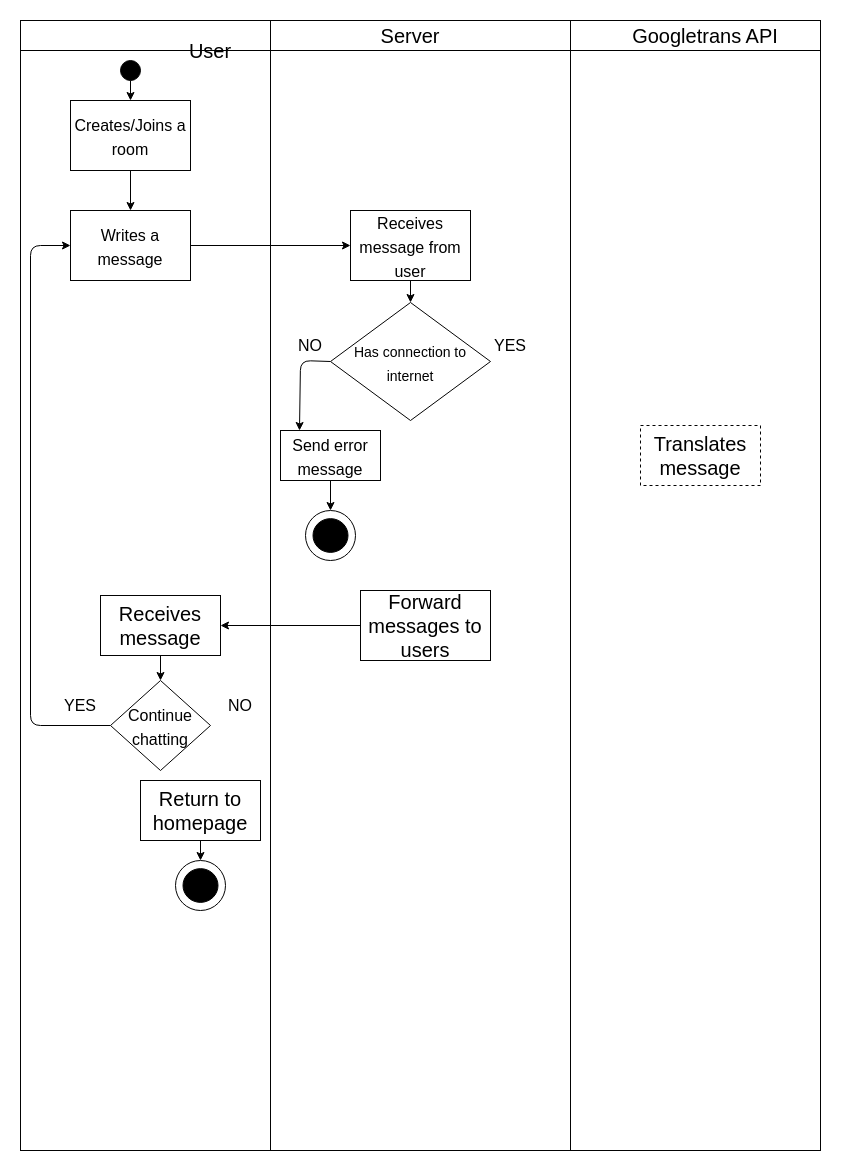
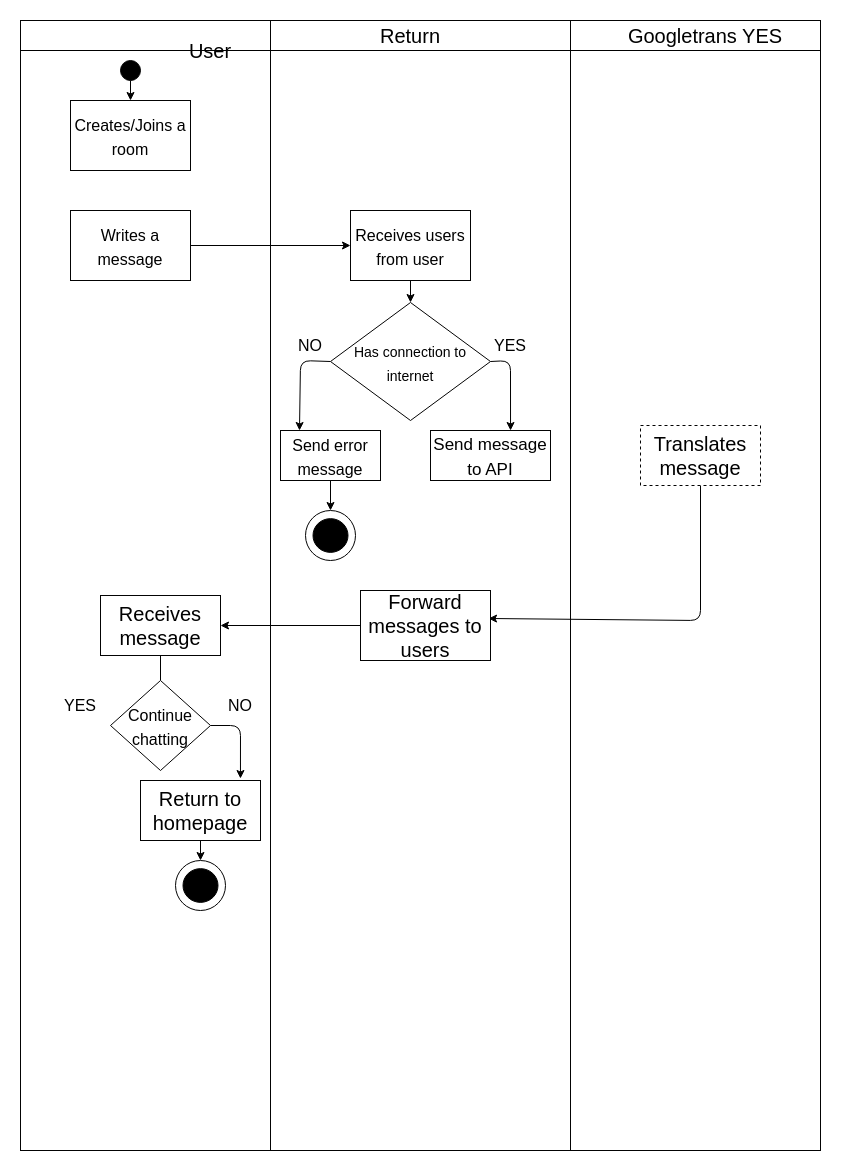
  <mxCell id="0" />
  <mxCell id="1" parent="0" />
  <mxCell id="2" value="" style="shape=process;whiteSpace=wrap;html=1;backgroundOutline=1;strokeColor=#030303;fontSize=20;fontColor=#000000;fillColor=#FFFFFF;gradientColor=none;size=0.312;" parent="1" vertex="1"><mxGeometry x="20" y="20" width="800" height="1130" as="geometry" /></mxCell>
  <mxCell id="3" value="" style="endArrow=none;html=1;strokeColor=#000000;fontSize=20;fontColor=#000000;" parent="1" edge="1"><mxGeometry width="50" height="50" relative="1" as="geometry"><mxPoint x="20" y="50" as="sourcePoint" /><mxPoint x="820" y="50" as="targetPoint" /></mxGeometry></mxCell>
  <mxCell id="4" value="User" style="text;html=1;strokeColor=none;fillColor=none;align=center;verticalAlign=middle;whiteSpace=wrap;rounded=0;fontSize=20;fontColor=#000000;" parent="1" vertex="1"><mxGeometry x="180" y="35" width="60" height="30" as="geometry" /></mxCell>
- <mxCell id="5" value="Server" style="text;html=1;strokeColor=none;fillColor=none;align=center;verticalAlign=middle;whiteSpace=wrap;rounded=0;fontSize=20;fontColor=#000000;" parent="1" vertex="1"><mxGeometry x="380" y="20" width="60" height="30" as="geometry" /></mxCell>
- <mxCell id="6" value="Googletrans API" style="text;html=1;strokeColor=none;fillColor=none;align=center;verticalAlign=middle;whiteSpace=wrap;rounded=0;fontSize=20;fontColor=#000000;" parent="1" vertex="1"><mxGeometry x="600" y="20" width="210" height="30" as="geometry" /></mxCell>
+ <mxCell id="5" value="Return" style="text;html=1;strokeColor=none;fillColor=none;align=center;verticalAlign=middle;whiteSpace=wrap;rounded=0;fontSize=20;fontColor=#000000;" parent="1" vertex="1"><mxGeometry x="380" y="20" width="60" height="30" as="geometry" /></mxCell>
+ <mxCell id="6" value="Googletrans YES" style="text;html=1;strokeColor=none;fillColor=none;align=center;verticalAlign=middle;whiteSpace=wrap;rounded=0;fontSize=20;fontColor=#000000;" parent="1" vertex="1"><mxGeometry x="600" y="20" width="210" height="30" as="geometry" /></mxCell>
  <mxCell id="7" style="edgeStyle=none;html=1;strokeColor=#000000;fontSize=20;fontColor=#000000;" parent="1" source="8" target="10" edge="1"><mxGeometry relative="1" as="geometry" /></mxCell>
  <mxCell id="8" value="" style="ellipse;whiteSpace=wrap;html=1;aspect=fixed;strokeColor=#030303;fontSize=20;fontColor=#000000;fillColor=#000000;gradientColor=none;" parent="1" vertex="1"><mxGeometry x="120" y="60" width="20" height="20" as="geometry" /></mxCell>
- <mxCell id="9" value="" style="edgeStyle=none;html=1;strokeColor=#000000;fontSize=16;fontColor=#000000;" parent="1" source="10" target="12" edge="1"><mxGeometry relative="1" as="geometry" /></mxCell>
  <mxCell id="10" value="&lt;div style=&quot;&quot;&gt;&lt;span style=&quot;font-size: 16px; background-color: initial;&quot;&gt;Creates/Joins a room&lt;/span&gt;&lt;/div&gt;" style="rounded=0;whiteSpace=wrap;html=1;strokeColor=#030303;fontSize=20;fontColor=#000000;fillColor=#FFFFFF;gradientColor=none;align=center;" parent="1" vertex="1"><mxGeometry x="70" y="100" width="120" height="70" as="geometry" /></mxCell>
  <mxCell id="11" value="" style="edgeStyle=none;html=1;strokeColor=#000000;fontSize=16;fontColor=#000000;" parent="1" source="12" target="14" edge="1"><mxGeometry relative="1" as="geometry" /></mxCell>
  <mxCell id="12" value="&lt;div style=&quot;&quot;&gt;&lt;span style=&quot;font-size: 16px; background-color: initial;&quot;&gt;Writes a message&lt;/span&gt;&lt;/div&gt;" style="rounded=0;whiteSpace=wrap;html=1;strokeColor=#030303;fontSize=20;fontColor=#000000;fillColor=#FFFFFF;gradientColor=none;align=center;" parent="1" vertex="1"><mxGeometry x="70" y="210" width="120" height="70" as="geometry" /></mxCell>
  <mxCell id="13" value="" style="edgeStyle=none;html=1;strokeColor=#000000;fontSize=16;fontColor=#000000;" parent="1" source="14" target="17" edge="1"><mxGeometry relative="1" as="geometry" /></mxCell>
- <mxCell id="14" value="&lt;div style=&quot;&quot;&gt;&lt;span style=&quot;font-size: 16px;&quot;&gt;Receives message from user&lt;/span&gt;&lt;/div&gt;" style="rounded=0;whiteSpace=wrap;html=1;strokeColor=#030303;fontSize=20;fontColor=#000000;fillColor=#FFFFFF;gradientColor=none;align=center;" parent="1" vertex="1"><mxGeometry x="350" y="210" width="120" height="70" as="geometry" /></mxCell>
+ <mxCell id="14" value="&lt;div style=&quot;&quot;&gt;&lt;span style=&quot;font-size: 16px;&quot;&gt;Receives users from user&lt;/span&gt;&lt;/div&gt;" style="rounded=0;whiteSpace=wrap;html=1;strokeColor=#030303;fontSize=20;fontColor=#000000;fillColor=#FFFFFF;gradientColor=none;align=center;" parent="1" vertex="1"><mxGeometry x="350" y="210" width="120" height="70" as="geometry" /></mxCell>
  <mxCell id="15" value="" style="edgeStyle=none;html=1;strokeColor=#000000;fontSize=14;fontColor=#000000;exitX=0;exitY=0.5;exitDx=0;exitDy=0;entryX=0.19;entryY=0;entryDx=0;entryDy=0;entryPerimeter=0;" parent="1" source="17" target="19" edge="1"><mxGeometry relative="1" as="geometry"><Array as="points"><mxPoint x="300" y="360" /></Array></mxGeometry></mxCell>
+ <mxCell id="16" value="" style="edgeStyle=none;html=1;strokeColor=#000000;fontSize=16;fontColor=#000000;exitX=1;exitY=0.5;exitDx=0;exitDy=0;entryX=0.667;entryY=0;entryDx=0;entryDy=0;entryPerimeter=0;" parent="1" source="17" target="23" edge="1"><mxGeometry relative="1" as="geometry"><Array as="points"><mxPoint x="510" y="360" /></Array></mxGeometry></mxCell>
  <mxCell id="17" value="&lt;font style=&quot;font-size: 14px;&quot;&gt;Has connection to internet&lt;/font&gt;" style="rhombus;whiteSpace=wrap;html=1;fontSize=20;fillColor=#FFFFFF;strokeColor=#030303;fontColor=#000000;rounded=0;gradientColor=none;" parent="1" vertex="1"><mxGeometry x="330" y="302" width="160" height="118" as="geometry" /></mxCell>
  <mxCell id="18" value="" style="edgeStyle=none;html=1;strokeColor=#000000;fontSize=16;fontColor=#000000;" parent="1" source="19" target="20" edge="1"><mxGeometry relative="1" as="geometry" /></mxCell>
  <mxCell id="19" value="&lt;font style=&quot;font-size: 16px;&quot;&gt;Send error message&lt;/font&gt;" style="whiteSpace=wrap;html=1;fontSize=20;fillColor=#FFFFFF;strokeColor=#030303;fontColor=#000000;rounded=0;gradientColor=none;" parent="1" vertex="1"><mxGeometry x="280" y="430" width="100" height="50" as="geometry" /></mxCell>
  <mxCell id="20" value="" style="ellipse;whiteSpace=wrap;html=1;fontSize=20;fillColor=#FFFFFF;strokeColor=#030303;fontColor=#000000;rounded=0;gradientColor=none;" parent="1" vertex="1"><mxGeometry x="305" y="510" width="50" height="50" as="geometry" /></mxCell>
  <mxCell id="21" value="" style="ellipse;whiteSpace=wrap;html=1;strokeColor=#030303;fontSize=16;fontColor=#000000;fillColor=#000000;gradientColor=none;" parent="1" vertex="1"><mxGeometry x="312.5" y="518.12" width="35" height="33.75" as="geometry" /></mxCell>
  <mxCell id="22" value="NO" style="text;html=1;strokeColor=none;fillColor=none;align=center;verticalAlign=middle;whiteSpace=wrap;rounded=0;fontSize=16;fontColor=#000000;" parent="1" vertex="1"><mxGeometry x="280" y="330" width="60" height="30" as="geometry" /></mxCell>
+ <mxCell id="23" value="&lt;font style=&quot;font-size: 17px;&quot;&gt;Send message to API&lt;/font&gt;" style="whiteSpace=wrap;html=1;fontSize=20;fillColor=#FFFFFF;strokeColor=#030303;fontColor=#000000;rounded=0;gradientColor=none;" parent="1" vertex="1"><mxGeometry x="430" y="430" width="120" height="50" as="geometry" /></mxCell>
+ <mxCell id="24" value="" style="edgeStyle=none;html=1;strokeColor=#000000;fontSize=17;fontColor=#000000;entryX=0.985;entryY=0.4;entryDx=0;entryDy=0;entryPerimeter=0;" parent="1" source="25" target="27" edge="1"><mxGeometry relative="1" as="geometry"><Array as="points"><mxPoint x="700" y="620" /></Array></mxGeometry></mxCell>
  <mxCell id="25" value="Translates message" style="whiteSpace=wrap;html=1;fontSize=20;fillColor=#FFFFFF;strokeColor=#030303;fontColor=#000000;rounded=0;gradientColor=none;dashed=1;" parent="1" vertex="1"><mxGeometry x="640" y="425" width="120" height="60" as="geometry" /></mxCell>
  <mxCell id="26" value="" style="edgeStyle=none;html=1;strokeColor=#000000;fontSize=17;fontColor=#000000;" parent="1" source="27" target="29" edge="1"><mxGeometry relative="1" as="geometry" /></mxCell>
  <mxCell id="27" value="Forward messages to users" style="whiteSpace=wrap;html=1;fontSize=20;fillColor=#FFFFFF;strokeColor=#030303;fontColor=#000000;rounded=0;gradientColor=none;" parent="1" vertex="1"><mxGeometry x="360" y="590" width="130" height="70" as="geometry" /></mxCell>
- <mxCell id="28" value="" style="edgeStyle=none;html=1;strokeColor=#000000;fontSize=17;fontColor=#000000;" parent="1" source="29" target="32" edge="1"><mxGeometry relative="1" as="geometry" /></mxCell>
+ <mxCell id="28" value="" style="edgeStyle=none;html=1;strokeColor=#000000;fontSize=17;fontColor=#000000;endArrow=none;" parent="1" source="29" target="32" edge="1"><mxGeometry relative="1" as="geometry" /></mxCell>
  <mxCell id="29" value="Receives message" style="whiteSpace=wrap;html=1;fontSize=20;fillColor=#FFFFFF;strokeColor=#030303;fontColor=#000000;rounded=0;gradientColor=none;" parent="1" vertex="1"><mxGeometry x="100" y="595" width="120" height="60" as="geometry" /></mxCell>
- <mxCell id="30" style="edgeStyle=none;html=1;exitX=0;exitY=0.5;exitDx=0;exitDy=0;entryX=0;entryY=0.5;entryDx=0;entryDy=0;strokeColor=#000000;fontSize=16;fontColor=#000000;" parent="1" source="32" target="12" edge="1"><mxGeometry relative="1" as="geometry"><Array as="points"><mxPoint x="30" y="725" /><mxPoint x="30" y="245" /></Array></mxGeometry></mxCell>
+ <mxCell id="31" value="" style="edgeStyle=none;html=1;strokeColor=#000000;fontSize=16;fontColor=#000000;entryX=0.833;entryY=-0.033;entryDx=0;entryDy=0;exitX=1;exitY=0.5;exitDx=0;exitDy=0;entryPerimeter=0;" parent="1" source="32" target="37" edge="1"><mxGeometry relative="1" as="geometry"><Array as="points"><mxPoint x="240" y="725" /></Array></mxGeometry></mxCell>
  <mxCell id="32" value="&lt;font style=&quot;font-size: 16px;&quot;&gt;Continue chatting&lt;/font&gt;" style="rhombus;whiteSpace=wrap;html=1;fontSize=20;fillColor=#FFFFFF;strokeColor=#030303;fontColor=#000000;rounded=0;gradientColor=none;" parent="1" vertex="1"><mxGeometry x="110" y="680" width="100" height="90" as="geometry" /></mxCell>
  <mxCell id="33" value="YES" style="text;html=1;strokeColor=none;fillColor=none;align=center;verticalAlign=middle;whiteSpace=wrap;rounded=0;fontSize=16;fontColor=#000000;" parent="1" vertex="1"><mxGeometry x="50" y="690" width="60" height="30" as="geometry" /></mxCell>
  <mxCell id="34" value="YES" style="text;html=1;strokeColor=none;fillColor=none;align=center;verticalAlign=middle;whiteSpace=wrap;rounded=0;fontSize=16;fontColor=#000000;" parent="1" vertex="1"><mxGeometry x="480" y="330" width="60" height="30" as="geometry" /></mxCell>
  <mxCell id="35" value="NO" style="text;html=1;strokeColor=none;fillColor=none;align=center;verticalAlign=middle;whiteSpace=wrap;rounded=0;fontSize=16;fontColor=#000000;" parent="1" vertex="1"><mxGeometry x="210" y="690" width="60" height="30" as="geometry" /></mxCell>
  <mxCell id="36" style="edgeStyle=none;html=1;exitX=0.5;exitY=1;exitDx=0;exitDy=0;entryX=0.5;entryY=0;entryDx=0;entryDy=0;strokeColor=#000000;fontSize=16;fontColor=#000000;" parent="1" source="37" target="38" edge="1"><mxGeometry relative="1" as="geometry" /></mxCell>
  <mxCell id="37" value="Return to homepage" style="whiteSpace=wrap;html=1;fontSize=20;fillColor=#FFFFFF;strokeColor=#030303;fontColor=#000000;rounded=0;gradientColor=none;" parent="1" vertex="1"><mxGeometry x="140" y="780" width="120" height="60" as="geometry" /></mxCell>
  <mxCell id="38" value="" style="ellipse;whiteSpace=wrap;html=1;fontSize=20;fillColor=#FFFFFF;strokeColor=#030303;fontColor=#000000;rounded=0;gradientColor=none;" parent="1" vertex="1"><mxGeometry x="175" y="860" width="50" height="50" as="geometry" /></mxCell>
  <mxCell id="39" value="" style="ellipse;whiteSpace=wrap;html=1;strokeColor=#030303;fontSize=16;fontColor=#000000;fillColor=#000000;gradientColor=none;" parent="1" vertex="1"><mxGeometry x="182.5" y="868.12" width="35" height="33.75" as="geometry" /></mxCell>
